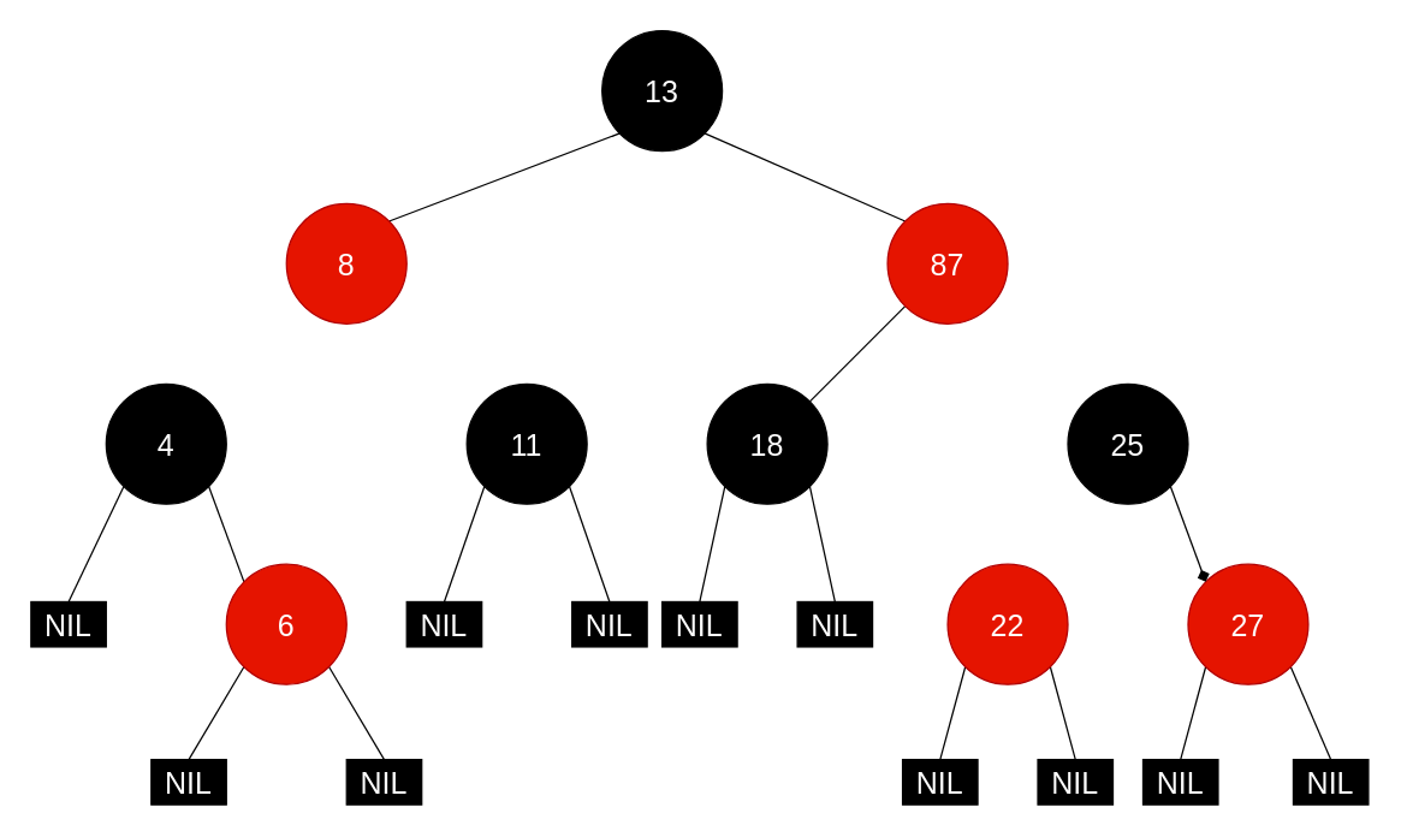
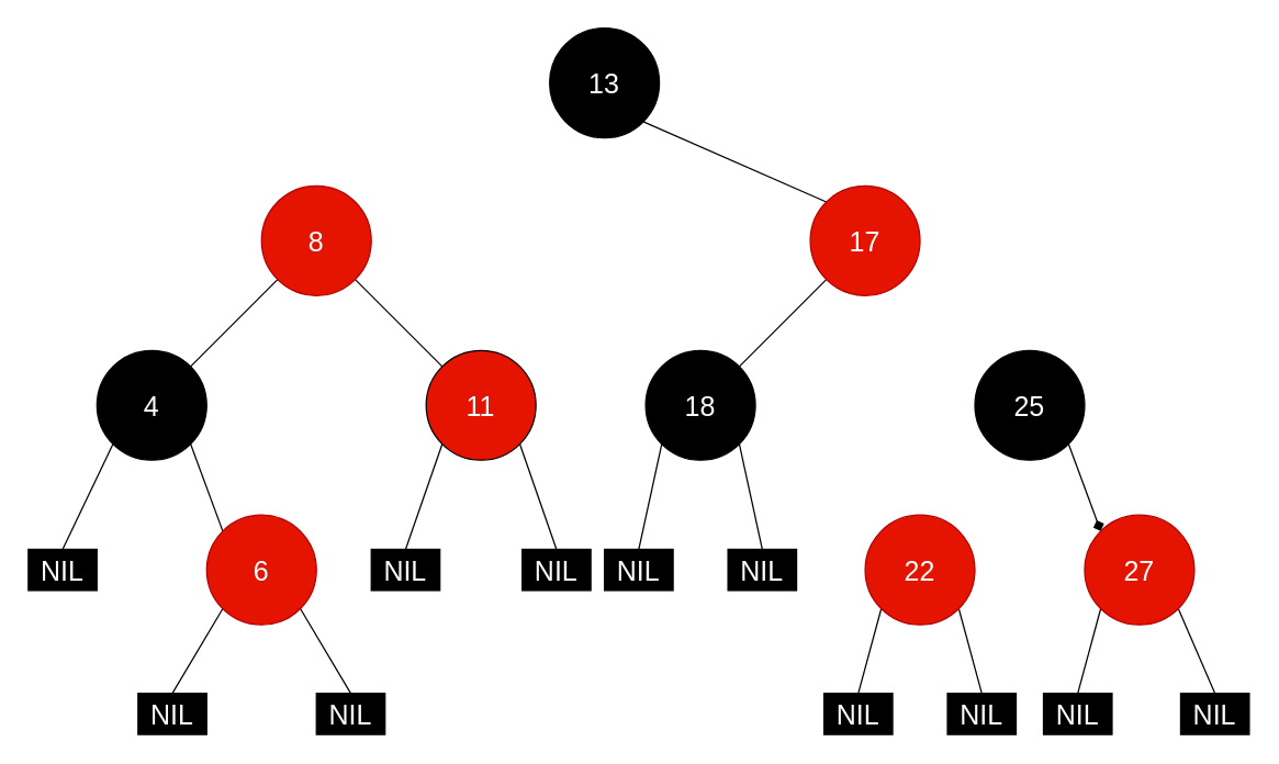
  <mxCell id="0" />
  <mxCell id="1" parent="0" />
- <mxCell id="2" style="rounded=0;orthogonalLoop=1;jettySize=auto;html=1;exitX=0;exitY=1;exitDx=0;exitDy=0;entryX=1;entryY=0;entryDx=0;entryDy=0;fontSize=20;endArrow=none;endFill=1;startFill=0;fontColor=light-dark(#ffffff, #ededed);" edge="1" parent="1" source="4" target="7"><mxGeometry relative="1" as="geometry" /></mxCell>
  <mxCell id="3" style="rounded=0;orthogonalLoop=1;jettySize=auto;html=1;exitX=1;exitY=1;exitDx=0;exitDy=0;entryX=0;entryY=0;entryDx=0;entryDy=0;fontSize=20;endArrow=none;endFill=1;startFill=0;fontColor=light-dark(#ffffff, #ededed);" edge="1" parent="1" source="4" target="9"><mxGeometry relative="1" as="geometry" /></mxCell>
  <mxCell id="4" value="13" style="ellipse;whiteSpace=wrap;html=1;aspect=fixed;fontSize=20;fontColor=light-dark(#ffffff, #ededed);fillColor=#000000;" vertex="1" parent="1"><mxGeometry x="400" y="20" width="80" height="80" as="geometry" /></mxCell>
+ <mxCell id="5" style="rounded=0;orthogonalLoop=1;jettySize=auto;html=1;exitX=0;exitY=1;exitDx=0;exitDy=0;entryX=1;entryY=0;entryDx=0;entryDy=0;fontSize=20;endArrow=none;endFill=1;startFill=0;fontColor=light-dark(#ffffff, #ededed);" edge="1" parent="1" source="7" target="12"><mxGeometry relative="1" as="geometry" /></mxCell>
+ <mxCell id="6" style="rounded=0;orthogonalLoop=1;jettySize=auto;html=1;exitX=1;exitY=1;exitDx=0;exitDy=0;entryX=0;entryY=0;entryDx=0;entryDy=0;fontSize=20;endArrow=none;endFill=1;startFill=0;fontColor=light-dark(#ffffff, #ededed);" edge="1" parent="1" source="7" target="15"><mxGeometry relative="1" as="geometry" /></mxCell>
  <mxCell id="7" value="8" style="ellipse;whiteSpace=wrap;html=1;aspect=fixed;fontSize=20;fontColor=#ffffff;fillColor=#e51400;strokeColor=#B20000;" vertex="1" parent="1"><mxGeometry x="190" y="135" width="80" height="80" as="geometry" /></mxCell>
  <mxCell id="8" style="rounded=0;orthogonalLoop=1;jettySize=auto;html=1;exitX=0;exitY=1;exitDx=0;exitDy=0;entryX=1;entryY=0;entryDx=0;entryDy=0;fontSize=20;endArrow=none;endFill=1;startFill=0;fontColor=light-dark(#ffffff, #ededed);" edge="1" parent="1" source="9" target="21"><mxGeometry relative="1" as="geometry" /></mxCell>
- <mxCell id="9" value="87" style="ellipse;whiteSpace=wrap;html=1;aspect=fixed;fontSize=20;fontColor=#ffffff;fillColor=#e51400;strokeColor=#B20000;" vertex="1" parent="1"><mxGeometry x="590" y="135" width="80" height="80" as="geometry" /></mxCell>
+ <mxCell id="9" value="17" style="ellipse;whiteSpace=wrap;html=1;aspect=fixed;fontSize=20;fontColor=#ffffff;fillColor=#e51400;strokeColor=#B20000;" vertex="1" parent="1"><mxGeometry x="590" y="135" width="80" height="80" as="geometry" /></mxCell>
  <mxCell id="10" style="rounded=0;orthogonalLoop=1;jettySize=auto;html=1;exitX=1;exitY=1;exitDx=0;exitDy=0;entryX=0;entryY=0;entryDx=0;entryDy=0;fontSize=20;endArrow=none;endFill=1;startFill=0;fontColor=light-dark(#ffffff, #ededed);" edge="1" parent="1" source="12" target="18"><mxGeometry relative="1" as="geometry" /></mxCell>
  <mxCell id="11" style="rounded=0;orthogonalLoop=1;jettySize=auto;html=1;exitX=0;exitY=1;exitDx=0;exitDy=0;entryX=0.5;entryY=0;entryDx=0;entryDy=0;fontSize=20;endArrow=none;endFill=1;startFill=0;fontColor=light-dark(#ffffff, #ededed);" edge="1" parent="1" source="12" target="30"><mxGeometry relative="1" as="geometry" /></mxCell>
  <mxCell id="12" value="4" style="ellipse;whiteSpace=wrap;html=1;aspect=fixed;fontSize=20;fontColor=light-dark(#ffffff, #ededed);fillColor=#000000;" vertex="1" parent="1"><mxGeometry x="70" y="255" width="80" height="80" as="geometry" /></mxCell>
  <mxCell id="13" style="rounded=0;orthogonalLoop=1;jettySize=auto;html=1;exitX=0;exitY=1;exitDx=0;exitDy=0;entryX=0.5;entryY=0;entryDx=0;entryDy=0;fontSize=20;endArrow=none;endFill=1;startFill=0;fontColor=light-dark(#ffffff, #ededed);" edge="1" parent="1" source="15" target="33"><mxGeometry relative="1" as="geometry" /></mxCell>
  <mxCell id="14" style="rounded=0;orthogonalLoop=1;jettySize=auto;html=1;exitX=1;exitY=1;exitDx=0;exitDy=0;entryX=0.5;entryY=0;entryDx=0;entryDy=0;fontSize=20;endArrow=none;endFill=1;startFill=0;fontColor=light-dark(#ffffff, #ededed);" edge="1" parent="1" source="15" target="34"><mxGeometry relative="1" as="geometry" /></mxCell>
- <mxCell id="15" value="11" style="ellipse;whiteSpace=wrap;html=1;aspect=fixed;fontSize=20;fontColor=light-dark(#ffffff, #ededed);fillColor=#000000;" vertex="1" parent="1"><mxGeometry x="310" y="255" width="80" height="80" as="geometry" /></mxCell>
+ <mxCell id="15" value="11" style="ellipse;whiteSpace=wrap;html=1;aspect=fixed;fontSize=20;fontColor=light-dark(#ffffff, #ededed);fillColor=#e51400;" vertex="1" parent="1"><mxGeometry x="310" y="255" width="80" height="80" as="geometry" /></mxCell>
  <mxCell id="16" style="rounded=0;orthogonalLoop=1;jettySize=auto;html=1;exitX=0;exitY=1;exitDx=0;exitDy=0;entryX=0.5;entryY=0;entryDx=0;entryDy=0;fontSize=20;endArrow=none;endFill=1;startFill=0;" edge="1" parent="1" source="18" target="31"><mxGeometry relative="1" as="geometry" /></mxCell>
  <mxCell id="17" style="rounded=0;orthogonalLoop=1;jettySize=auto;html=1;exitX=1;exitY=1;exitDx=0;exitDy=0;entryX=0.5;entryY=0;entryDx=0;entryDy=0;fontSize=20;endArrow=none;endFill=1;startFill=0;" edge="1" parent="1" source="18" target="32"><mxGeometry relative="1" as="geometry" /></mxCell>
  <mxCell id="18" value="6" style="ellipse;whiteSpace=wrap;html=1;aspect=fixed;fontSize=20;fontColor=#ffffff;fillColor=#e51400;strokeColor=#B20000;" vertex="1" parent="1"><mxGeometry x="150" y="375" width="80" height="80" as="geometry" /></mxCell>
  <mxCell id="19" style="rounded=0;orthogonalLoop=1;jettySize=auto;html=1;exitX=0;exitY=1;exitDx=0;exitDy=0;entryX=0.5;entryY=0;entryDx=0;entryDy=0;fontSize=20;endArrow=none;endFill=1;startFill=0;fontColor=light-dark(#ffffff, #ededed);" edge="1" parent="1" source="21" target="35"><mxGeometry relative="1" as="geometry" /></mxCell>
  <mxCell id="20" style="rounded=0;orthogonalLoop=1;jettySize=auto;html=1;exitX=1;exitY=1;exitDx=0;exitDy=0;entryX=0.5;entryY=0;entryDx=0;entryDy=0;fontSize=20;endArrow=none;endFill=1;startFill=0;fontColor=light-dark(#ffffff, #ededed);" edge="1" parent="1" source="21" target="36"><mxGeometry relative="1" as="geometry" /></mxCell>
  <mxCell id="21" value="18" style="ellipse;whiteSpace=wrap;html=1;aspect=fixed;fontSize=20;fontColor=light-dark(#ffffff, #ededed);fillColor=#000000;" vertex="1" parent="1"><mxGeometry x="470" y="255" width="80" height="80" as="geometry" /></mxCell>
  <mxCell id="22" style="rounded=0;orthogonalLoop=1;jettySize=auto;html=1;exitX=0;exitY=1;exitDx=0;exitDy=0;entryX=0.5;entryY=0;entryDx=0;entryDy=0;fontSize=20;endArrow=none;endFill=1;startFill=0;" edge="1" parent="1" source="24" target="39"><mxGeometry relative="1" as="geometry" /></mxCell>
  <mxCell id="23" style="rounded=0;orthogonalLoop=1;jettySize=auto;html=1;exitX=1;exitY=1;exitDx=0;exitDy=0;entryX=0.5;entryY=0;entryDx=0;entryDy=0;fontSize=20;endArrow=none;endFill=1;startFill=0;" edge="1" parent="1" source="24" target="40"><mxGeometry relative="1" as="geometry" /></mxCell>
  <mxCell id="24" value="27" style="ellipse;whiteSpace=wrap;html=1;aspect=fixed;fontSize=20;fontColor=#ffffff;fillColor=#e51400;strokeColor=#B20000;" vertex="1" parent="1"><mxGeometry x="790" y="375" width="80" height="80" as="geometry" /></mxCell>
  <mxCell id="25" style="rounded=0;orthogonalLoop=1;jettySize=auto;html=1;exitX=1;exitY=1;exitDx=0;exitDy=0;entryX=0;entryY=0;entryDx=0;entryDy=0;fontSize=20;endArrow=diamond;endFill=1;startFill=0;fontColor=light-dark(#ffffff, #ededed);" edge="1" parent="1" source="26" target="24"><mxGeometry relative="1" as="geometry"><mxPoint x="800" y="365" as="targetPoint" /></mxGeometry></mxCell>
  <mxCell id="26" value="25" style="ellipse;whiteSpace=wrap;html=1;aspect=fixed;fontSize=20;fontColor=light-dark(#ffffff, #ededed);fillColor=#000000;" vertex="1" parent="1"><mxGeometry x="710" y="255" width="80" height="80" as="geometry" /></mxCell>
  <mxCell id="27" style="rounded=0;orthogonalLoop=1;jettySize=auto;html=1;exitX=0;exitY=1;exitDx=0;exitDy=0;entryX=0.5;entryY=0;entryDx=0;entryDy=0;fontSize=20;endArrow=none;endFill=1;startFill=0;" edge="1" parent="1" source="29" target="37"><mxGeometry relative="1" as="geometry" /></mxCell>
  <mxCell id="28" style="rounded=0;orthogonalLoop=1;jettySize=auto;html=1;exitX=1;exitY=1;exitDx=0;exitDy=0;entryX=0.5;entryY=0;entryDx=0;entryDy=0;fontSize=20;endArrow=none;endFill=1;startFill=0;" edge="1" parent="1" source="29" target="38"><mxGeometry relative="1" as="geometry" /></mxCell>
  <mxCell id="29" value="22" style="ellipse;whiteSpace=wrap;html=1;aspect=fixed;fontSize=20;fontColor=#ffffff;fillColor=#e51400;strokeColor=#B20000;" vertex="1" parent="1"><mxGeometry x="630" y="375" width="80" height="80" as="geometry" /></mxCell>
  <mxCell id="30" value="NIL" style="rounded=0;whiteSpace=wrap;html=1;fontSize=20;fillColor=#000000;fontColor=light-dark(#ffffff, #ededed);" vertex="1" parent="1"><mxGeometry x="20" y="400" width="50" height="30" as="geometry" /></mxCell>
  <mxCell id="31" value="NIL" style="rounded=0;whiteSpace=wrap;html=1;fontSize=20;fillColor=#000000;fontColor=light-dark(#ffffff, #ededed);" vertex="1" parent="1"><mxGeometry x="100" y="505" width="50" height="30" as="geometry" /></mxCell>
  <mxCell id="32" value="&lt;span style=&quot;font-family: Helvetica; font-size: 20px; font-style: normal; font-variant-ligatures: normal; font-variant-caps: normal; font-weight: 400; letter-spacing: normal; orphans: 2; text-align: center; text-indent: 0px; text-transform: none; widows: 2; word-spacing: 0px; -webkit-text-stroke-width: 0px; white-space: normal; text-decoration-thickness: initial; text-decoration-style: initial; text-decoration-color: initial; float: none; display: inline !important;&quot;&gt;NIL&lt;/span&gt;" style="rounded=0;whiteSpace=wrap;html=1;fontSize=20;fillColor=#000000;fontColor=light-dark(#ffffff, #ededed);" vertex="1" parent="1"><mxGeometry x="230" y="505" width="50" height="30" as="geometry" /></mxCell>
  <mxCell id="33" value="&lt;span style=&quot;font-family: Helvetica; font-size: 20px; font-style: normal; font-variant-ligatures: normal; font-variant-caps: normal; font-weight: 400; letter-spacing: normal; orphans: 2; text-align: center; text-indent: 0px; text-transform: none; widows: 2; word-spacing: 0px; -webkit-text-stroke-width: 0px; white-space: normal; text-decoration-thickness: initial; text-decoration-style: initial; text-decoration-color: initial; float: none; display: inline !important;&quot;&gt;NIL&lt;/span&gt;" style="rounded=0;whiteSpace=wrap;html=1;fontSize=20;fillColor=#000000;fontColor=light-dark(#ffffff, #ededed);" vertex="1" parent="1"><mxGeometry x="270" y="400" width="50" height="30" as="geometry" /></mxCell>
  <mxCell id="34" value="&lt;span style=&quot;font-family: Helvetica; font-size: 20px; font-style: normal; font-variant-ligatures: normal; font-variant-caps: normal; font-weight: 400; letter-spacing: normal; orphans: 2; text-align: center; text-indent: 0px; text-transform: none; widows: 2; word-spacing: 0px; -webkit-text-stroke-width: 0px; white-space: normal; text-decoration-thickness: initial; text-decoration-style: initial; text-decoration-color: initial; float: none; display: inline !important;&quot;&gt;NIL&lt;/span&gt;" style="rounded=0;whiteSpace=wrap;html=1;fontSize=20;fillColor=#000000;fontColor=light-dark(#ffffff, #ededed);" vertex="1" parent="1"><mxGeometry x="380" y="400" width="50" height="30" as="geometry" /></mxCell>
  <mxCell id="35" value="&lt;span style=&quot;font-family: Helvetica; font-size: 20px; font-style: normal; font-variant-ligatures: normal; font-variant-caps: normal; font-weight: 400; letter-spacing: normal; orphans: 2; text-align: center; text-indent: 0px; text-transform: none; widows: 2; word-spacing: 0px; -webkit-text-stroke-width: 0px; white-space: normal; text-decoration-thickness: initial; text-decoration-style: initial; text-decoration-color: initial; float: none; display: inline !important;&quot;&gt;NIL&lt;/span&gt;" style="rounded=0;whiteSpace=wrap;html=1;fontSize=20;fillColor=#000000;fontColor=light-dark(#ffffff, #ededed);" vertex="1" parent="1"><mxGeometry x="440" y="400" width="50" height="30" as="geometry" /></mxCell>
  <mxCell id="36" value="&lt;span style=&quot;font-family: Helvetica; font-size: 20px; font-style: normal; font-variant-ligatures: normal; font-variant-caps: normal; font-weight: 400; letter-spacing: normal; orphans: 2; text-align: center; text-indent: 0px; text-transform: none; widows: 2; word-spacing: 0px; -webkit-text-stroke-width: 0px; white-space: normal; text-decoration-thickness: initial; text-decoration-style: initial; text-decoration-color: initial; float: none; display: inline !important;&quot;&gt;NIL&lt;/span&gt;" style="rounded=0;whiteSpace=wrap;html=1;fontSize=20;fillColor=#000000;fontColor=light-dark(#ffffff, #ededed);" vertex="1" parent="1"><mxGeometry x="530" y="400" width="50" height="30" as="geometry" /></mxCell>
  <mxCell id="37" value="&lt;span style=&quot;font-family: Helvetica; font-size: 20px; font-style: normal; font-variant-ligatures: normal; font-variant-caps: normal; font-weight: 400; letter-spacing: normal; orphans: 2; text-align: center; text-indent: 0px; text-transform: none; widows: 2; word-spacing: 0px; -webkit-text-stroke-width: 0px; white-space: normal; text-decoration-thickness: initial; text-decoration-style: initial; text-decoration-color: initial; float: none; display: inline !important;&quot;&gt;NIL&lt;/span&gt;" style="rounded=0;whiteSpace=wrap;html=1;fontSize=20;fillColor=#000000;fontColor=light-dark(#ffffff, #ededed);" vertex="1" parent="1"><mxGeometry x="600" y="505" width="50" height="30" as="geometry" /></mxCell>
  <mxCell id="38" value="&lt;span style=&quot;font-family: Helvetica; font-size: 20px; font-style: normal; font-variant-ligatures: normal; font-variant-caps: normal; font-weight: 400; letter-spacing: normal; orphans: 2; text-align: center; text-indent: 0px; text-transform: none; widows: 2; word-spacing: 0px; -webkit-text-stroke-width: 0px; white-space: normal; text-decoration-thickness: initial; text-decoration-style: initial; text-decoration-color: initial; float: none; display: inline !important;&quot;&gt;NIL&lt;/span&gt;" style="rounded=0;whiteSpace=wrap;html=1;fontSize=20;fillColor=#000000;fontColor=light-dark(#ffffff, #ededed);" vertex="1" parent="1"><mxGeometry x="690" y="505" width="50" height="30" as="geometry" /></mxCell>
  <mxCell id="39" value="&lt;span style=&quot;font-family: Helvetica; font-size: 20px; font-style: normal; font-variant-ligatures: normal; font-variant-caps: normal; font-weight: 400; letter-spacing: normal; orphans: 2; text-align: center; text-indent: 0px; text-transform: none; widows: 2; word-spacing: 0px; -webkit-text-stroke-width: 0px; white-space: normal; text-decoration-thickness: initial; text-decoration-style: initial; text-decoration-color: initial; float: none; display: inline !important;&quot;&gt;NIL&lt;/span&gt;" style="rounded=0;whiteSpace=wrap;html=1;fontSize=20;fillColor=#000000;fontColor=light-dark(#ffffff, #ededed);" vertex="1" parent="1"><mxGeometry x="760" y="505" width="50" height="30" as="geometry" /></mxCell>
  <mxCell id="40" value="&lt;span style=&quot;font-family: Helvetica; font-size: 20px; font-style: normal; font-variant-ligatures: normal; font-variant-caps: normal; font-weight: 400; letter-spacing: normal; orphans: 2; text-align: center; text-indent: 0px; text-transform: none; widows: 2; word-spacing: 0px; -webkit-text-stroke-width: 0px; white-space: normal; text-decoration-thickness: initial; text-decoration-style: initial; text-decoration-color: initial; float: none; display: inline !important;&quot;&gt;NIL&lt;/span&gt;" style="rounded=0;whiteSpace=wrap;html=1;fontSize=20;fillColor=#000000;fontColor=light-dark(#ffffff, #ededed);" vertex="1" parent="1"><mxGeometry x="860" y="505" width="50" height="30" as="geometry" /></mxCell>
